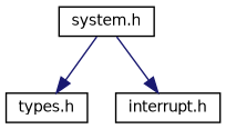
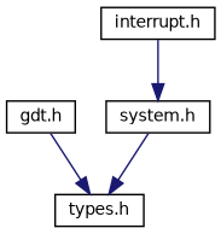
  digraph {
    node [color=black fillcolor=white fontname=Helvetica fontsize=10 shape=record style=filled]
    edge [color=midnightblue fontname=Helvetica fontsize=10 labelfontname=Helvetica labelfontsize=10 style=solid]
+   n1 [height=0.2 label="gdt.h" width=0.4]
    n2 [height=0.2 label="types.h" width=0.4]
    n3 [height=0.2 label="interrupt.h" width=0.4]
    n4 [height=0.2 label="system.h" width=0.4]
-   n4 -> n3
+   n1 -> n2
+   n3 -> n4
    n4 -> n2
  }
